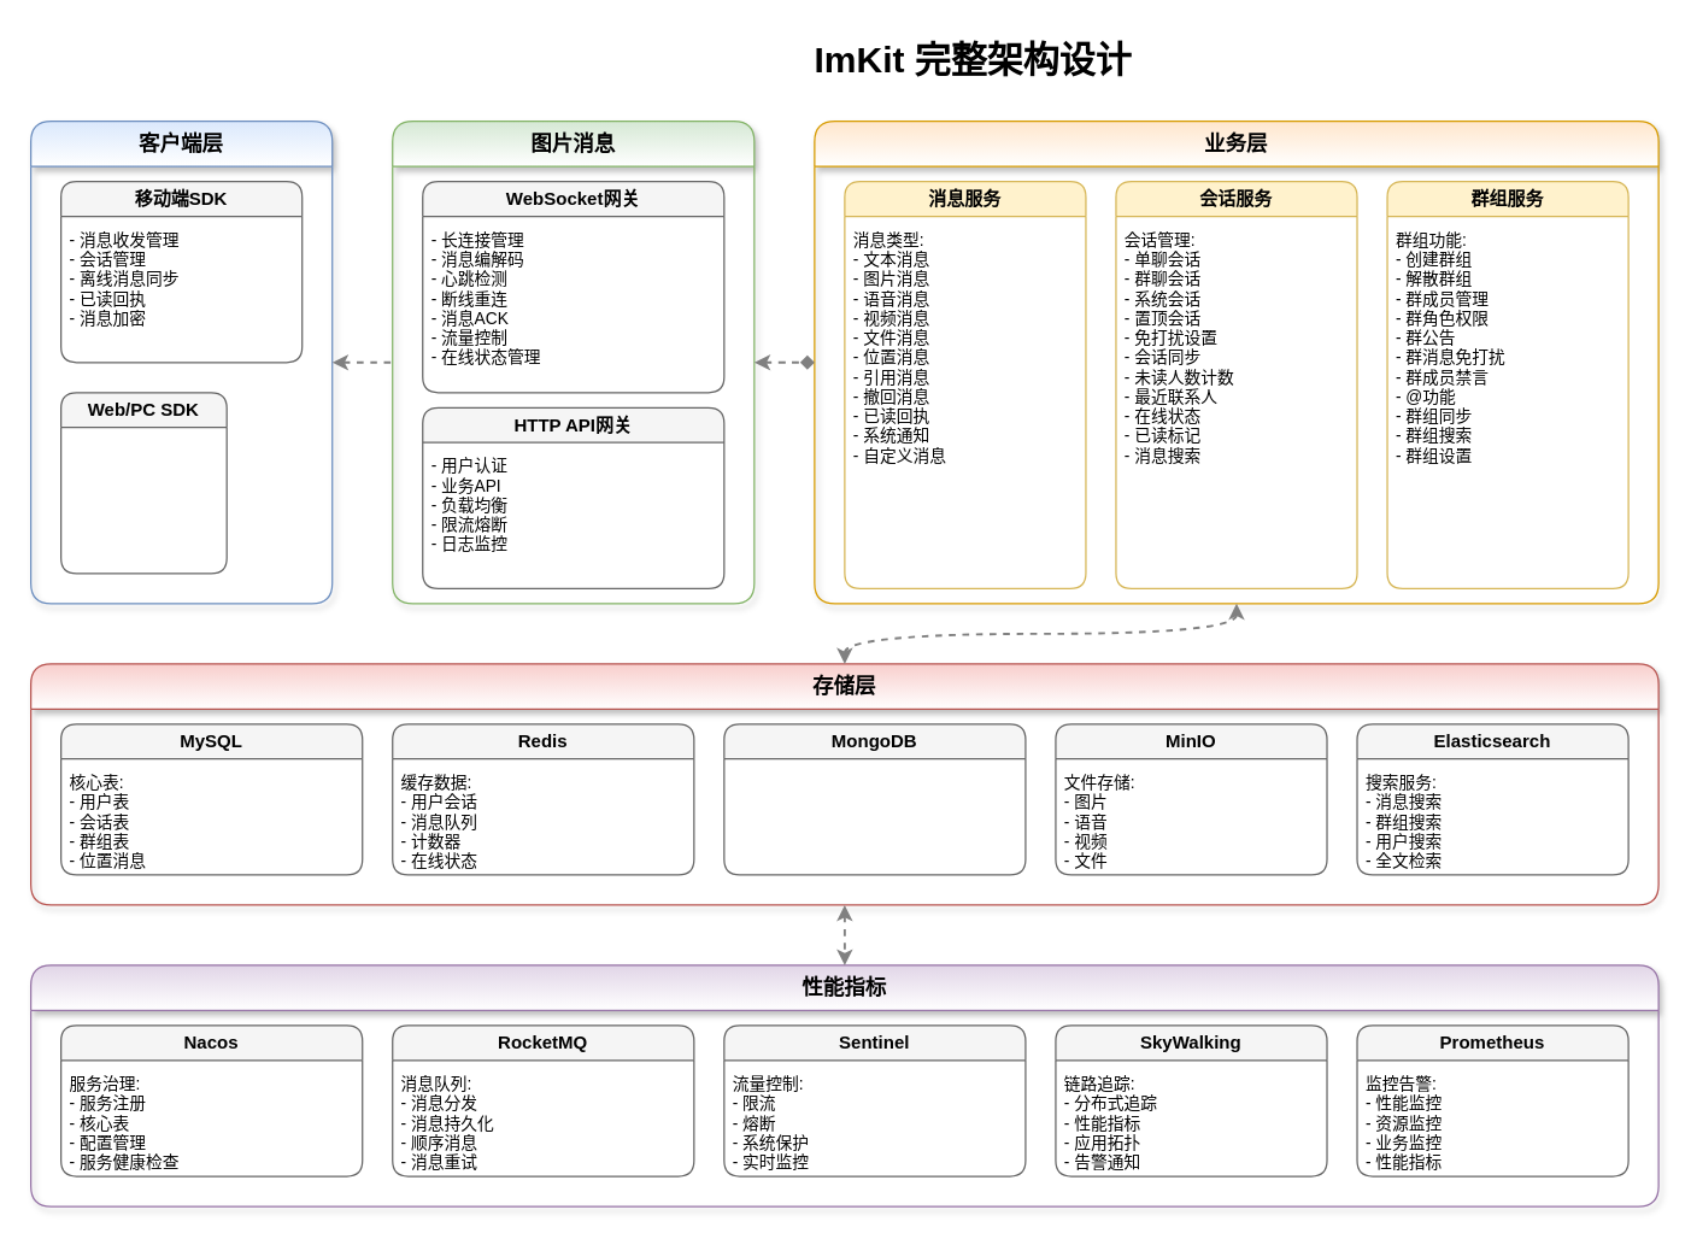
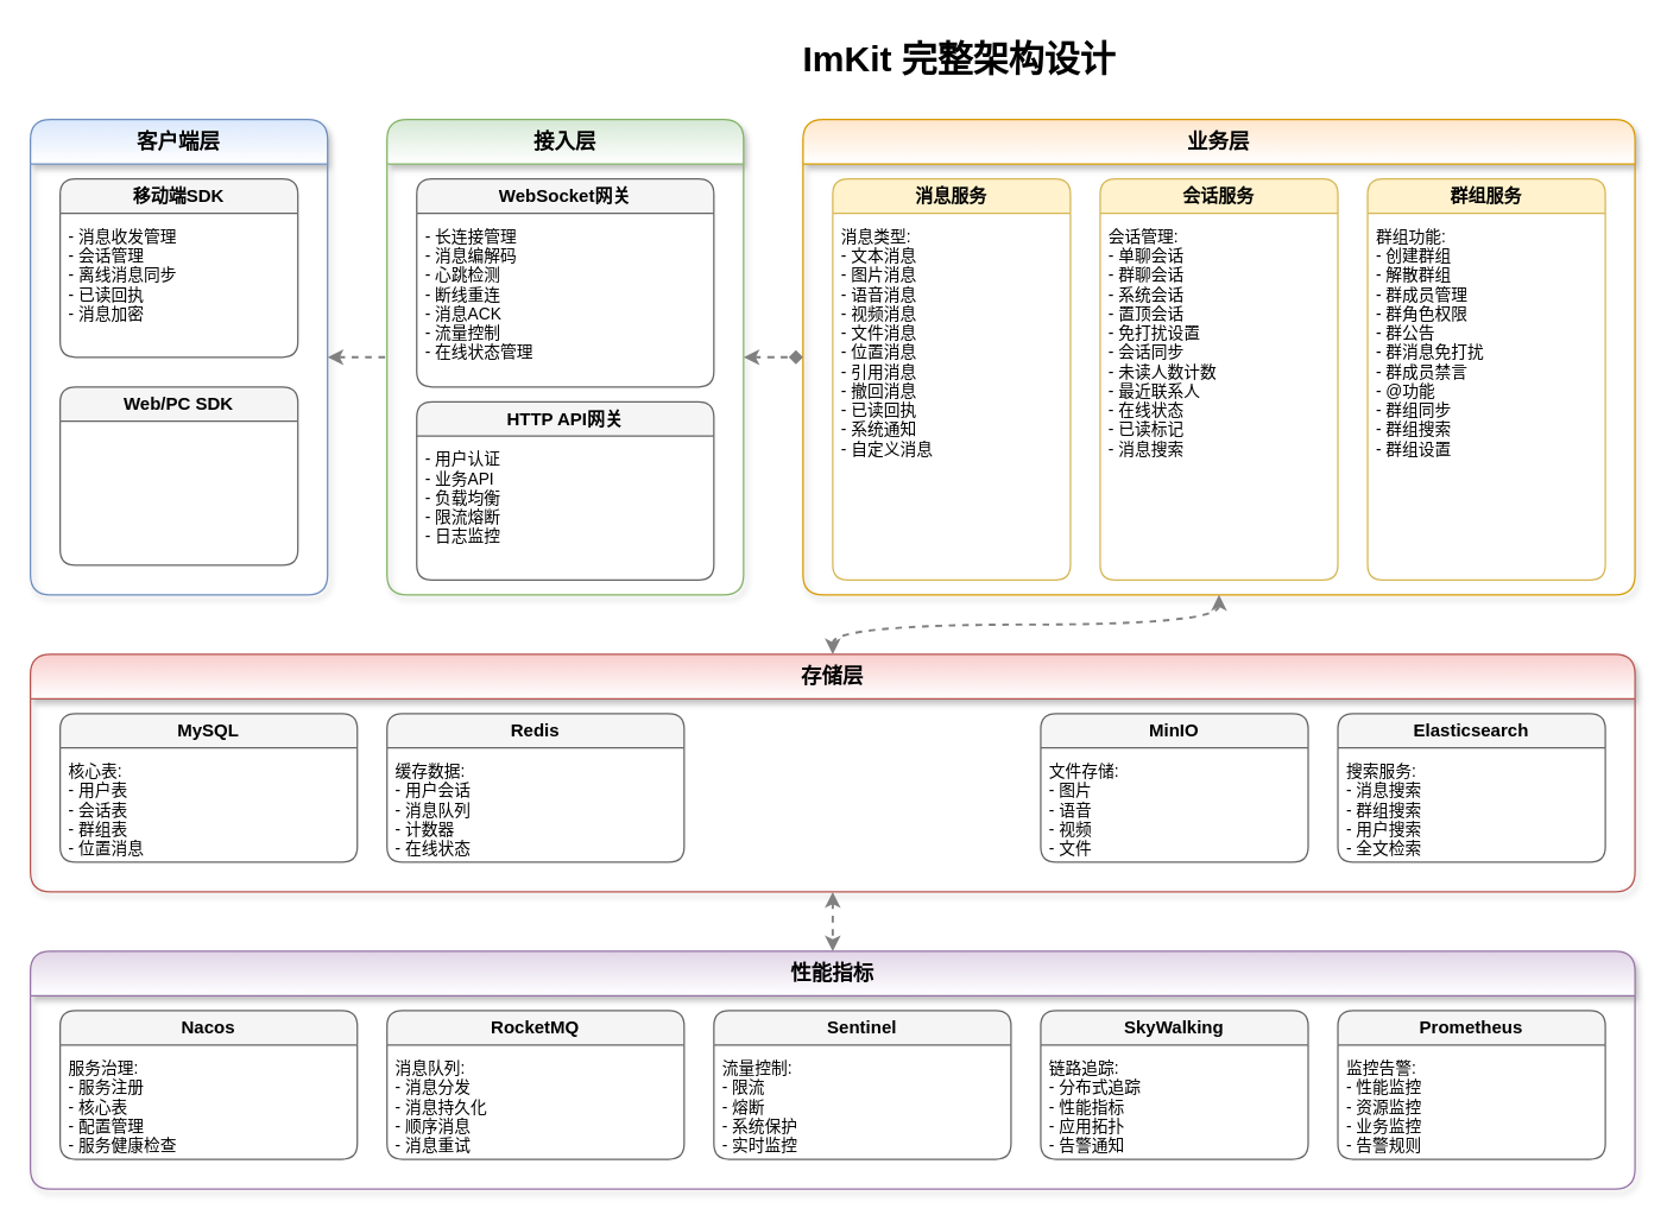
  <mxCell id="0" />
  <mxCell id="1" parent="0" />
  <mxCell id="2" value="ImKit 完整架构设计" style="text;html=1;align=center;verticalAlign=middle;resizable=0;points=[];autosize=1;strokeColor=none;fillColor=none;fontSize=24;fontStyle=1" parent="1" vertex="1"><mxGeometry x="495" y="20" width="300" height="40" as="geometry" /></mxCell>
  <mxCell id="3" value="客户端层" style="swimlane;whiteSpace=wrap;html=1;fillColor=#dae8fc;strokeColor=#6c8ebf;rounded=1;shadow=1;fontSize=14;fontStyle=1;startSize=30;gradientColor=#ffffff" parent="1" vertex="1"><mxGeometry x="20" y="80" width="200" height="320" as="geometry" /></mxCell>
  <mxCell id="4" value="移动端SDK" style="swimlane;whiteSpace=wrap;html=1;rounded=1;fillColor=#f5f5f5;strokeColor=#666666;fontSize=12" parent="3" vertex="1"><mxGeometry x="20" y="40" width="160" height="120" as="geometry" /></mxCell>
  <mxCell id="5" value="- 消息收发管理&#10;- 会话管理&#10;- 离线消息同步&#10;- 已读回执&#10;- 消息加密" style="text;strokeColor=none;fillColor=none;align=left;verticalAlign=top;spacingLeft=4;spacingRight=4;overflow=hidden;rotatable=0;points=[[0,0.5],[1,0.5]];portConstraint=eastwest;fontSize=11;" parent="4" vertex="1"><mxGeometry y="26" width="160" height="84" as="geometry" /></mxCell>
- <mxCell id="6" value="Web/PC SDK" style="swimlane;whiteSpace=wrap;html=1;rounded=1;fillColor=#f5f5f5;strokeColor=#666666;fontSize=12" parent="3" vertex="1"><mxGeometry x="20" y="180" width="110" height="120" as="geometry" /></mxCell>
- <mxCell id="7" value="图片消息" style="swimlane;whiteSpace=wrap;html=1;fillColor=#d5e8d4;strokeColor=#82b366;rounded=1;shadow=1;fontSize=14;fontStyle=1;startSize=30;gradientColor=#ffffff" parent="1" vertex="1"><mxGeometry x="260" y="80" width="240" height="320" as="geometry" /></mxCell>
+ <mxCell id="6" value="Web/PC SDK" style="swimlane;whiteSpace=wrap;html=1;rounded=1;fillColor=#f5f5f5;strokeColor=#666666;fontSize=12" parent="3" vertex="1"><mxGeometry x="20" y="180" width="160" height="120" as="geometry" /></mxCell>
+ <mxCell id="7" value="接入层" style="swimlane;whiteSpace=wrap;html=1;fillColor=#d5e8d4;strokeColor=#82b366;rounded=1;shadow=1;fontSize=14;fontStyle=1;startSize=30;gradientColor=#ffffff" parent="1" vertex="1"><mxGeometry x="260" y="80" width="240" height="320" as="geometry" /></mxCell>
  <mxCell id="8" value="WebSocket网关" style="swimlane;whiteSpace=wrap;html=1;rounded=1;fillColor=#f5f5f5;strokeColor=#666666;fontSize=12" parent="7" vertex="1"><mxGeometry x="20" y="40" width="200" height="140" as="geometry" /></mxCell>
  <mxCell id="9" value="- 长连接管理&#10;- 消息编解码&#10;- 心跳检测&#10;- 断线重连&#10;- 消息ACK&#10;- 流量控制&#10;- 在线状态管理" style="text;strokeColor=none;fillColor=none;align=left;verticalAlign=top;spacingLeft=4;spacingRight=4;overflow=hidden;rotatable=0;points=[[0,0.5],[1,0.5]];portConstraint=eastwest;fontSize=11;" parent="8" vertex="1"><mxGeometry y="26" width="200" height="104" as="geometry" /></mxCell>
  <mxCell id="10" value="HTTP API网关" style="swimlane;whiteSpace=wrap;html=1;rounded=1;fillColor=#f5f5f5;strokeColor=#666666;fontSize=12" parent="7" vertex="1"><mxGeometry x="20" y="190" width="200" height="120" as="geometry" /></mxCell>
  <mxCell id="11" value="- 用户认证&#10;- 业务API&#10;- 负载均衡&#10;- 限流熔断&#10;- 日志监控" style="text;strokeColor=none;fillColor=none;align=left;verticalAlign=top;spacingLeft=4;spacingRight=4;overflow=hidden;rotatable=0;points=[[0,0.5],[1,0.5]];portConstraint=eastwest;fontSize=11;" parent="10" vertex="1"><mxGeometry y="26" width="200" height="84" as="geometry" /></mxCell>
  <mxCell id="12" value="业务层" style="swimlane;whiteSpace=wrap;html=1;fillColor=#ffe6cc;strokeColor=#d79b00;rounded=1;shadow=1;fontSize=14;fontStyle=1;startSize=30;gradientColor=#ffffff" parent="1" vertex="1"><mxGeometry x="540" y="80" width="560" height="320" as="geometry" /></mxCell>
  <mxCell id="13" value="消息服务" style="swimlane;whiteSpace=wrap;html=1;rounded=1;fillColor=#fff2cc;strokeColor=#d6b656;fontSize=12" parent="12" vertex="1"><mxGeometry x="20" y="40" width="160" height="270" as="geometry" /></mxCell>
  <mxCell id="14" value="消息类型:&#10;- 文本消息&#10;- 图片消息&#10;- 语音消息&#10;- 视频消息&#10;- 文件消息&#10;- 位置消息&#10;- 引用消息&#10;- 撤回消息&#10;- 已读回执&#10;- 系统通知&#10;- 自定义消息" style="text;strokeColor=none;fillColor=none;align=left;verticalAlign=top;spacingLeft=4;spacingRight=4;overflow=hidden;rotatable=0;points=[[0,0.5],[1,0.5]];portConstraint=eastwest;fontSize=11;" parent="13" vertex="1"><mxGeometry y="26" width="160" height="234" as="geometry" /></mxCell>
  <mxCell id="15" value="会话服务" style="swimlane;whiteSpace=wrap;html=1;rounded=1;fillColor=#fff2cc;strokeColor=#d6b656;fontSize=12" parent="12" vertex="1"><mxGeometry x="200" y="40" width="160" height="270" as="geometry" /></mxCell>
  <mxCell id="16" value="会话管理:&#10;- 单聊会话&#10;- 群聊会话&#10;- 系统会话&#10;- 置顶会话&#10;- 免打扰设置&#10;- 会话同步&#10;- 未读人数计数&#10;- 最近联系人&#10;- 在线状态&#10;- 已读标记&#10;- 消息搜索" style="text;strokeColor=none;fillColor=none;align=left;verticalAlign=top;spacingLeft=4;spacingRight=4;overflow=hidden;rotatable=0;points=[[0,0.5],[1,0.5]];portConstraint=eastwest;fontSize=11;" parent="15" vertex="1"><mxGeometry y="26" width="160" height="234" as="geometry" /></mxCell>
  <mxCell id="17" value="群组服务" style="swimlane;whiteSpace=wrap;html=1;rounded=1;fillColor=#fff2cc;strokeColor=#d6b656;fontSize=12" parent="12" vertex="1"><mxGeometry x="380" y="40" width="160" height="270" as="geometry" /></mxCell>
  <mxCell id="18" value="群组功能:&#10;- 创建群组&#10;- 解散群组&#10;- 群成员管理&#10;- 群角色权限&#10;- 群公告&#10;- 群消息免打扰&#10;- 群成员禁言&#10;- @功能&#10;- 群组同步&#10;- 群组搜索&#10;- 群组设置" style="text;strokeColor=none;fillColor=none;align=left;verticalAlign=top;spacingLeft=4;spacingRight=4;overflow=hidden;rotatable=0;points=[[0,0.5],[1,0.5]];portConstraint=eastwest;fontSize=11;" parent="17" vertex="1"><mxGeometry y="26" width="160" height="234" as="geometry" /></mxCell>
  <mxCell id="19" value="存储层" style="swimlane;whiteSpace=wrap;html=1;fillColor=#f8cecc;strokeColor=#b85450;rounded=1;shadow=1;fontSize=14;fontStyle=1;startSize=30;gradientColor=#ffffff" parent="1" vertex="1"><mxGeometry x="20" y="440" width="1080" height="160" as="geometry" /></mxCell>
  <mxCell id="20" value="MySQL" style="swimlane;whiteSpace=wrap;html=1;rounded=1;fillColor=#f5f5f5;strokeColor=#666666;fontSize=12" parent="19" vertex="1"><mxGeometry x="20" y="40" width="200" height="100" as="geometry" /></mxCell>
  <mxCell id="21" value="核心表:&#10;- 用户表&#10;- 会话表&#10;- 群组表&#10;- 位置消息" style="text;strokeColor=none;fillColor=none;align=left;verticalAlign=top;spacingLeft=4;spacingRight=4;overflow=hidden;rotatable=0;points=[[0,0.5],[1,0.5]];portConstraint=eastwest;fontSize=11;" parent="20" vertex="1"><mxGeometry y="26" width="200" height="74" as="geometry" /></mxCell>
  <mxCell id="22" value="Redis" style="swimlane;whiteSpace=wrap;html=1;rounded=1;fillColor=#f5f5f5;strokeColor=#666666;fontSize=12" parent="19" vertex="1"><mxGeometry x="240" y="40" width="200" height="100" as="geometry" /></mxCell>
  <mxCell id="23" value="缓存数据:&#10;- 用户会话&#10;- 消息队列&#10;- 计数器&#10;- 在线状态" style="text;strokeColor=none;fillColor=none;align=left;verticalAlign=top;spacingLeft=4;spacingRight=4;overflow=hidden;rotatable=0;points=[[0,0.5],[1,0.5]];portConstraint=eastwest;fontSize=11;" parent="22" vertex="1"><mxGeometry y="26" width="200" height="74" as="geometry" /></mxCell>
- <mxCell id="24" value="MongoDB" style="swimlane;whiteSpace=wrap;html=1;rounded=1;fillColor=#f5f5f5;strokeColor=#666666;fontSize=12" parent="19" vertex="1"><mxGeometry x="460" y="40" width="200" height="100" as="geometry" /></mxCell>
  <mxCell id="25" value="MinIO" style="swimlane;whiteSpace=wrap;html=1;rounded=1;fillColor=#f5f5f5;strokeColor=#666666;fontSize=12" parent="19" vertex="1"><mxGeometry x="680" y="40" width="180" height="100" as="geometry" /></mxCell>
  <mxCell id="26" value="文件存储:&#10;- 图片&#10;- 语音&#10;- 视频&#10;- 文件" style="text;strokeColor=none;fillColor=none;align=left;verticalAlign=top;spacingLeft=4;spacingRight=4;overflow=hidden;rotatable=0;points=[[0,0.5],[1,0.5]];portConstraint=eastwest;fontSize=11;" parent="25" vertex="1"><mxGeometry y="26" width="180" height="74" as="geometry" /></mxCell>
  <mxCell id="27" value="Elasticsearch" style="swimlane;whiteSpace=wrap;html=1;rounded=1;fillColor=#f5f5f5;strokeColor=#666666;fontSize=12" parent="19" vertex="1"><mxGeometry x="880" y="40" width="180" height="100" as="geometry" /></mxCell>
  <mxCell id="28" value="搜索服务:&#10;- 消息搜索&#10;- 群组搜索&#10;- 用户搜索&#10;- 全文检索" style="text;strokeColor=none;fillColor=none;align=left;verticalAlign=top;spacingLeft=4;spacingRight=4;overflow=hidden;rotatable=0;points=[[0,0.5],[1,0.5]];portConstraint=eastwest;fontSize=11;" parent="27" vertex="1"><mxGeometry y="26" width="180" height="74" as="geometry" /></mxCell>
  <mxCell id="29" value="性能指标" style="swimlane;whiteSpace=wrap;html=1;fillColor=#e1d5e7;strokeColor=#9673a6;rounded=1;shadow=1;fontSize=14;fontStyle=1;startSize=30;gradientColor=#ffffff" parent="1" vertex="1"><mxGeometry x="20" y="640" width="1080" height="160" as="geometry" /></mxCell>
  <mxCell id="30" value="Nacos" style="swimlane;whiteSpace=wrap;html=1;rounded=1;fillColor=#f5f5f5;strokeColor=#666666;fontSize=12" parent="29" vertex="1"><mxGeometry x="20" y="40" width="200" height="100" as="geometry" /></mxCell>
  <mxCell id="31" value="服务治理:&#10;- 服务注册&#10;- 核心表&#10;- 配置管理&#10;- 服务健康检查" style="text;strokeColor=none;fillColor=none;align=left;verticalAlign=top;spacingLeft=4;spacingRight=4;overflow=hidden;rotatable=0;points=[[0,0.5],[1,0.5]];portConstraint=eastwest;fontSize=11;" parent="30" vertex="1"><mxGeometry y="26" width="200" height="74" as="geometry" /></mxCell>
  <mxCell id="32" value="RocketMQ" style="swimlane;whiteSpace=wrap;html=1;rounded=1;fillColor=#f5f5f5;strokeColor=#666666;fontSize=12" parent="29" vertex="1"><mxGeometry x="240" y="40" width="200" height="100" as="geometry" /></mxCell>
  <mxCell id="33" value="消息队列:&#10;- 消息分发&#10;- 消息持久化&#10;- 顺序消息&#10;- 消息重试" style="text;strokeColor=none;fillColor=none;align=left;verticalAlign=top;spacingLeft=4;spacingRight=4;overflow=hidden;rotatable=0;points=[[0,0.5],[1,0.5]];portConstraint=eastwest;fontSize=11;" parent="32" vertex="1"><mxGeometry y="26" width="200" height="74" as="geometry" /></mxCell>
  <mxCell id="34" value="Sentinel" style="swimlane;whiteSpace=wrap;html=1;rounded=1;fillColor=#f5f5f5;strokeColor=#666666;fontSize=12" parent="29" vertex="1"><mxGeometry x="460" y="40" width="200" height="100" as="geometry" /></mxCell>
  <mxCell id="35" value="流量控制:&#10;- 限流&#10;- 熔断&#10;- 系统保护&#10;- 实时监控" style="text;strokeColor=none;fillColor=none;align=left;verticalAlign=top;spacingLeft=4;spacingRight=4;overflow=hidden;rotatable=0;points=[[0,0.5],[1,0.5]];portConstraint=eastwest;fontSize=11;" parent="34" vertex="1"><mxGeometry y="26" width="200" height="74" as="geometry" /></mxCell>
  <mxCell id="36" value="SkyWalking" style="swimlane;whiteSpace=wrap;html=1;rounded=1;fillColor=#f5f5f5;strokeColor=#666666;fontSize=12" parent="29" vertex="1"><mxGeometry x="680" y="40" width="180" height="100" as="geometry" /></mxCell>
  <mxCell id="37" value="链路追踪:&#10;- 分布式追踪&#10;- 性能指标&#10;- 应用拓扑&#10;- 告警通知" style="text;strokeColor=none;fillColor=none;align=left;verticalAlign=top;spacingLeft=4;spacingRight=4;overflow=hidden;rotatable=0;points=[[0,0.5],[1,0.5]];portConstraint=eastwest;fontSize=11;" parent="36" vertex="1"><mxGeometry y="26" width="180" height="74" as="geometry" /></mxCell>
  <mxCell id="38" value="Prometheus" style="swimlane;whiteSpace=wrap;html=1;rounded=1;fillColor=#f5f5f5;strokeColor=#666666;fontSize=12" parent="29" vertex="1"><mxGeometry x="880" y="40" width="180" height="100" as="geometry" /></mxCell>
- <mxCell id="39" value="监控告警:&#10;- 性能监控&#10;- 资源监控&#10;- 业务监控&#10;- 性能指标" style="text;strokeColor=none;fillColor=none;align=left;verticalAlign=top;spacingLeft=4;spacingRight=4;overflow=hidden;rotatable=0;points=[[0,0.5],[1,0.5]];portConstraint=eastwest;fontSize=11;" parent="38" vertex="1"><mxGeometry y="26" width="180" height="74" as="geometry" /></mxCell>
+ <mxCell id="39" value="监控告警:&#10;- 性能监控&#10;- 资源监控&#10;- 业务监控&#10;- 告警规则" style="text;strokeColor=none;fillColor=none;align=left;verticalAlign=top;spacingLeft=4;spacingRight=4;overflow=hidden;rotatable=0;points=[[0,0.5],[1,0.5]];portConstraint=eastwest;fontSize=11;" parent="38" vertex="1"><mxGeometry y="26" width="180" height="74" as="geometry" /></mxCell>
  <mxCell id="40" value="" style="endArrow=none;startArrow=classic;html=1;rounded=1;edgeStyle=orthogonalEdgeStyle;curved=1;strokeWidth=1.5;strokeColor=#808080;dashed=1;shadow=0;" parent="1" source="3" target="7" edge="1"><mxGeometry relative="1" as="geometry" /></mxCell>
  <mxCell id="41" value="" style="endArrow=diamond;startArrow=classic;html=1;rounded=1;edgeStyle=orthogonalEdgeStyle;curved=1;strokeWidth=1.5;strokeColor=#808080;dashed=1;shadow=0;" parent="1" source="7" target="12" edge="1"><mxGeometry relative="1" as="geometry" /></mxCell>
  <mxCell id="42" value="" style="endArrow=classic;startArrow=classic;html=1;rounded=1;edgeStyle=orthogonalEdgeStyle;curved=1;strokeWidth=1.5;strokeColor=#808080;dashed=1;shadow=0" parent="1" source="12" target="19" edge="1"><mxGeometry relative="1" as="geometry" /></mxCell>
  <mxCell id="43" value="" style="endArrow=classic;startArrow=classic;html=1;rounded=1;edgeStyle=orthogonalEdgeStyle;curved=1;strokeWidth=1.5;strokeColor=#808080;dashed=1;shadow=0" parent="1" source="19" target="29" edge="1"><mxGeometry relative="1" as="geometry" /></mxCell>
